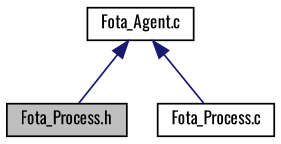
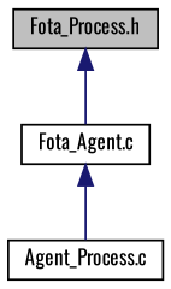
  digraph {
    fontname=Oswald
    node [color=black fillcolor=white fontname=Oswald fontsize=10 shape=record style=filled]
    edge [color=midnightblue dir=back fontname=Oswald fontsize=10 labelfontname=Helvetica labelfontsize=10 style=solid]
    n1 [fillcolor=grey75 fontcolor=black height=0.2 label="Fota_Process.h" width=0.4]
    n2 [height=0.2 label="Fota_Agent.c" width=0.4]
-   n3 [height=0.2 label="Fota_Process.c" width=0.4]
-   n2 -> n1
+   n3 [height=0.2 label="Agent_Process.c" width=0.4]
+   n1 -> n2
    n2 -> n3
  }
